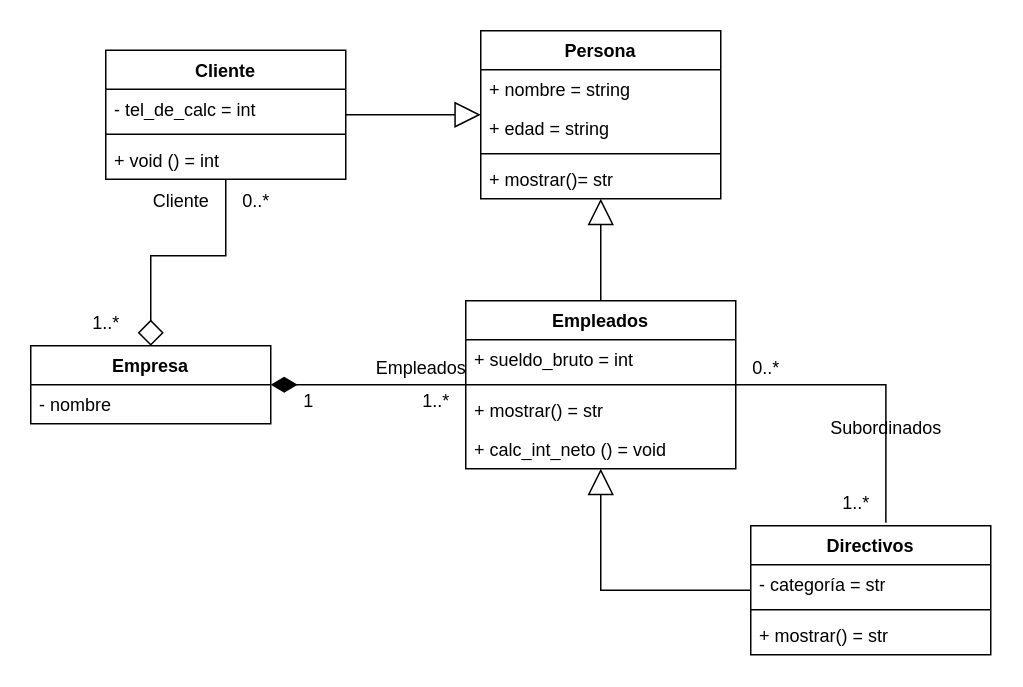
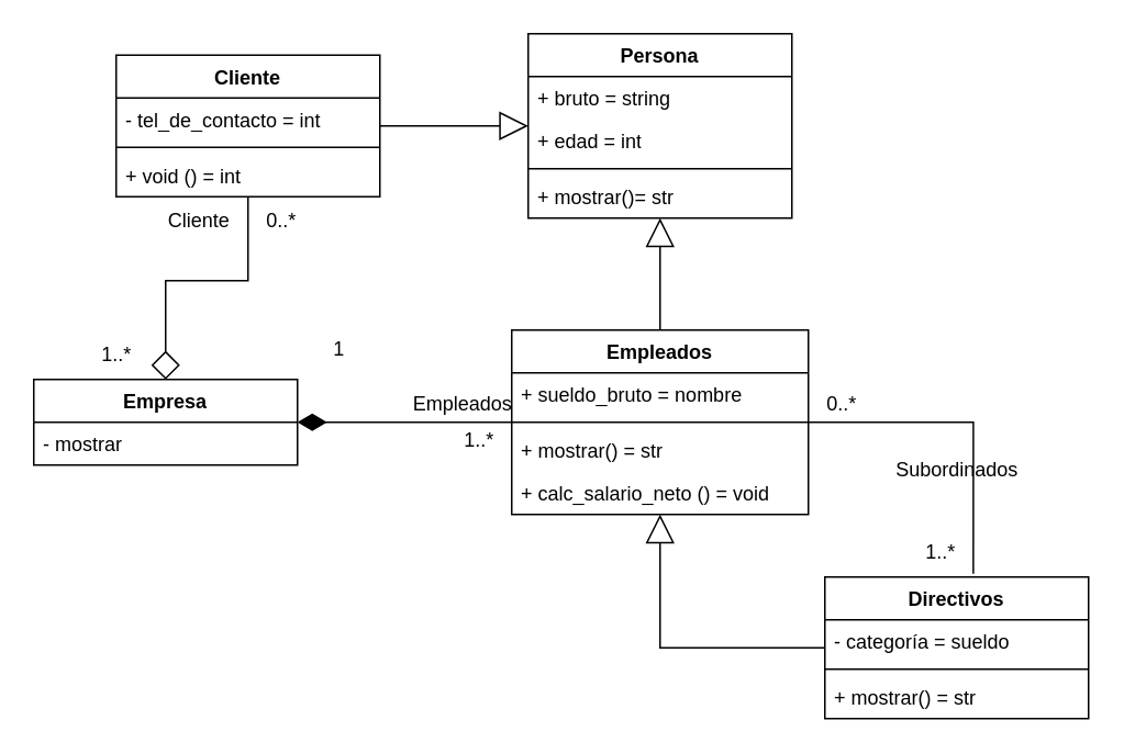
  <mxCell id="0" />
  <mxCell id="1" parent="0" />
  <mxCell id="2" value="Persona" style="swimlane;fontStyle=1;align=center;verticalAlign=top;childLayout=stackLayout;horizontal=1;startSize=26;horizontalStack=0;resizeParent=1;resizeParentMax=0;resizeLast=0;collapsible=1;marginBottom=0;whiteSpace=wrap;html=1;" vertex="1" parent="1"><mxGeometry x="320" y="20" width="160" height="112" as="geometry" /></mxCell>
- <mxCell id="3" value="+ nombre = string&amp;nbsp;" style="text;strokeColor=none;fillColor=none;align=left;verticalAlign=top;spacingLeft=4;spacingRight=4;overflow=hidden;rotatable=0;points=[[0,0.5],[1,0.5]];portConstraint=eastwest;whiteSpace=wrap;html=1;" vertex="1" parent="2"><mxGeometry y="26" width="160" height="26" as="geometry" /></mxCell>
- <mxCell id="4" value="+ edad = string" style="text;strokeColor=none;fillColor=none;align=left;verticalAlign=top;spacingLeft=4;spacingRight=4;overflow=hidden;rotatable=0;points=[[0,0.5],[1,0.5]];portConstraint=eastwest;whiteSpace=wrap;html=1;" vertex="1" parent="2"><mxGeometry y="52" width="160" height="26" as="geometry" /></mxCell>
+ <mxCell id="3" value="+ bruto = string&amp;nbsp;" style="text;strokeColor=none;fillColor=none;align=left;verticalAlign=top;spacingLeft=4;spacingRight=4;overflow=hidden;rotatable=0;points=[[0,0.5],[1,0.5]];portConstraint=eastwest;whiteSpace=wrap;html=1;" vertex="1" parent="2"><mxGeometry y="26" width="160" height="26" as="geometry" /></mxCell>
+ <mxCell id="4" value="+ edad = int" style="text;strokeColor=none;fillColor=none;align=left;verticalAlign=top;spacingLeft=4;spacingRight=4;overflow=hidden;rotatable=0;points=[[0,0.5],[1,0.5]];portConstraint=eastwest;whiteSpace=wrap;html=1;" vertex="1" parent="2"><mxGeometry y="52" width="160" height="26" as="geometry" /></mxCell>
  <mxCell id="5" value="" style="line;strokeWidth=1;fillColor=none;align=left;verticalAlign=middle;spacingTop=-1;spacingLeft=3;spacingRight=3;rotatable=0;labelPosition=right;points=[];portConstraint=eastwest;strokeColor=inherit;" vertex="1" parent="2"><mxGeometry y="78" width="160" height="8" as="geometry" /></mxCell>
  <mxCell id="6" value="+ mostrar()= str" style="text;strokeColor=none;fillColor=none;align=left;verticalAlign=top;spacingLeft=4;spacingRight=4;overflow=hidden;rotatable=0;points=[[0,0.5],[1,0.5]];portConstraint=eastwest;whiteSpace=wrap;html=1;" vertex="1" parent="2"><mxGeometry y="86" width="160" height="26" as="geometry" /></mxCell>
  <mxCell id="7" style="edgeStyle=orthogonalEdgeStyle;rounded=0;orthogonalLoop=1;jettySize=auto;html=1;endArrow=block;endFill=0;endSize=15;" edge="1" parent="1" source="9" target="2"><mxGeometry relative="1" as="geometry" /></mxCell>
  <mxCell id="8" style="edgeStyle=orthogonalEdgeStyle;rounded=0;orthogonalLoop=1;jettySize=auto;html=1;endArrow=diamondThin;endFill=1;endSize=15;" edge="1" parent="1" source="9" target="19"><mxGeometry relative="1" as="geometry" /></mxCell>
  <mxCell id="9" value="Empleados" style="swimlane;fontStyle=1;align=center;verticalAlign=top;childLayout=stackLayout;horizontal=1;startSize=26;horizontalStack=0;resizeParent=1;resizeParentMax=0;resizeLast=0;collapsible=1;marginBottom=0;whiteSpace=wrap;html=1;" vertex="1" parent="1"><mxGeometry x="310" y="200" width="180" height="112" as="geometry" /></mxCell>
- <mxCell id="10" value="+ sueldo_bruto = int" style="text;strokeColor=none;fillColor=none;align=left;verticalAlign=top;spacingLeft=4;spacingRight=4;overflow=hidden;rotatable=0;points=[[0,0.5],[1,0.5]];portConstraint=eastwest;whiteSpace=wrap;html=1;" vertex="1" parent="9"><mxGeometry y="26" width="180" height="26" as="geometry" /></mxCell>
+ <mxCell id="10" value="+ sueldo_bruto = nombre" style="text;strokeColor=none;fillColor=none;align=left;verticalAlign=top;spacingLeft=4;spacingRight=4;overflow=hidden;rotatable=0;points=[[0,0.5],[1,0.5]];portConstraint=eastwest;whiteSpace=wrap;html=1;" vertex="1" parent="9"><mxGeometry y="26" width="180" height="26" as="geometry" /></mxCell>
  <mxCell id="11" value="" style="line;strokeWidth=1;fillColor=none;align=left;verticalAlign=middle;spacingTop=-1;spacingLeft=3;spacingRight=3;rotatable=0;labelPosition=right;points=[];portConstraint=eastwest;strokeColor=inherit;" vertex="1" parent="9"><mxGeometry y="52" width="180" height="8" as="geometry" /></mxCell>
  <mxCell id="12" value="+ mostrar() = str" style="text;strokeColor=none;fillColor=none;align=left;verticalAlign=top;spacingLeft=4;spacingRight=4;overflow=hidden;rotatable=0;points=[[0,0.5],[1,0.5]];portConstraint=eastwest;whiteSpace=wrap;html=1;" vertex="1" parent="9"><mxGeometry y="60" width="180" height="26" as="geometry" /></mxCell>
- <mxCell id="13" value="+ calc_int_neto () = void" style="text;strokeColor=none;fillColor=none;align=left;verticalAlign=top;spacingLeft=4;spacingRight=4;overflow=hidden;rotatable=0;points=[[0,0.5],[1,0.5]];portConstraint=eastwest;whiteSpace=wrap;html=1;" vertex="1" parent="9"><mxGeometry y="86" width="180" height="26" as="geometry" /></mxCell>
+ <mxCell id="13" value="+ calc_salario_neto () = void" style="text;strokeColor=none;fillColor=none;align=left;verticalAlign=top;spacingLeft=4;spacingRight=4;overflow=hidden;rotatable=0;points=[[0,0.5],[1,0.5]];portConstraint=eastwest;whiteSpace=wrap;html=1;" vertex="1" parent="9"><mxGeometry y="86" width="180" height="26" as="geometry" /></mxCell>
  <mxCell id="14" style="edgeStyle=orthogonalEdgeStyle;rounded=0;orthogonalLoop=1;jettySize=auto;html=1;endArrow=block;endFill=0;endSize=15;" edge="1" parent="1" source="15" target="9"><mxGeometry relative="1" as="geometry" /></mxCell>
  <mxCell id="15" value="Directivos" style="swimlane;fontStyle=1;align=center;verticalAlign=top;childLayout=stackLayout;horizontal=1;startSize=26;horizontalStack=0;resizeParent=1;resizeParentMax=0;resizeLast=0;collapsible=1;marginBottom=0;whiteSpace=wrap;html=1;" vertex="1" parent="1"><mxGeometry x="500" y="350" width="160" height="86" as="geometry" /></mxCell>
- <mxCell id="16" value="- categoría = str" style="text;strokeColor=none;fillColor=none;align=left;verticalAlign=top;spacingLeft=4;spacingRight=4;overflow=hidden;rotatable=0;points=[[0,0.5],[1,0.5]];portConstraint=eastwest;whiteSpace=wrap;html=1;" vertex="1" parent="15"><mxGeometry y="26" width="160" height="26" as="geometry" /></mxCell>
+ <mxCell id="16" value="- categoría = sueldo" style="text;strokeColor=none;fillColor=none;align=left;verticalAlign=top;spacingLeft=4;spacingRight=4;overflow=hidden;rotatable=0;points=[[0,0.5],[1,0.5]];portConstraint=eastwest;whiteSpace=wrap;html=1;" vertex="1" parent="15"><mxGeometry y="26" width="160" height="26" as="geometry" /></mxCell>
  <mxCell id="17" value="" style="line;strokeWidth=1;fillColor=none;align=left;verticalAlign=middle;spacingTop=-1;spacingLeft=3;spacingRight=3;rotatable=0;labelPosition=right;points=[];portConstraint=eastwest;strokeColor=inherit;" vertex="1" parent="15"><mxGeometry y="52" width="160" height="8" as="geometry" /></mxCell>
  <mxCell id="18" value="+ mostrar() = str" style="text;strokeColor=none;fillColor=none;align=left;verticalAlign=top;spacingLeft=4;spacingRight=4;overflow=hidden;rotatable=0;points=[[0,0.5],[1,0.5]];portConstraint=eastwest;whiteSpace=wrap;html=1;" vertex="1" parent="15"><mxGeometry y="60" width="160" height="26" as="geometry" /></mxCell>
  <mxCell id="19" value="Empresa" style="swimlane;fontStyle=1;align=center;verticalAlign=top;childLayout=stackLayout;horizontal=1;startSize=26;horizontalStack=0;resizeParent=1;resizeParentMax=0;resizeLast=0;collapsible=1;marginBottom=0;whiteSpace=wrap;html=1;" vertex="1" parent="1"><mxGeometry x="20" y="230" width="160" height="52" as="geometry" /></mxCell>
- <mxCell id="20" value="- nombre" style="text;strokeColor=none;fillColor=none;align=left;verticalAlign=top;spacingLeft=4;spacingRight=4;overflow=hidden;rotatable=0;points=[[0,0.5],[1,0.5]];portConstraint=eastwest;whiteSpace=wrap;html=1;" vertex="1" parent="19"><mxGeometry y="26" width="160" height="26" as="geometry" /></mxCell>
+ <mxCell id="20" value="- mostrar" style="text;strokeColor=none;fillColor=none;align=left;verticalAlign=top;spacingLeft=4;spacingRight=4;overflow=hidden;rotatable=0;points=[[0,0.5],[1,0.5]];portConstraint=eastwest;whiteSpace=wrap;html=1;" vertex="1" parent="19"><mxGeometry y="26" width="160" height="26" as="geometry" /></mxCell>
  <mxCell id="21" style="edgeStyle=orthogonalEdgeStyle;rounded=0;orthogonalLoop=1;jettySize=auto;html=1;strokeColor=default;endArrow=block;endFill=0;startSize=6;endSize=15;" edge="1" parent="1" source="23" target="2"><mxGeometry relative="1" as="geometry" /></mxCell>
  <mxCell id="22" style="edgeStyle=orthogonalEdgeStyle;rounded=0;orthogonalLoop=1;jettySize=auto;html=1;endArrow=diamond;endFill=0;endSize=15;" edge="1" parent="1" source="23" target="19"><mxGeometry relative="1" as="geometry"><Array as="points"><mxPoint x="150" y="170" /><mxPoint x="100" y="170" /></Array></mxGeometry></mxCell>
  <mxCell id="23" value="Cliente" style="swimlane;fontStyle=1;align=center;verticalAlign=top;childLayout=stackLayout;horizontal=1;startSize=26;horizontalStack=0;resizeParent=1;resizeParentMax=0;resizeLast=0;collapsible=1;marginBottom=0;whiteSpace=wrap;html=1;" vertex="1" parent="1"><mxGeometry x="70" y="33" width="160" height="86" as="geometry" /></mxCell>
- <mxCell id="24" value="- tel_de_calc = int&lt;span style=&quot;white-space: pre;&quot;&gt;&#09;&lt;/span&gt;" style="text;strokeColor=none;fillColor=none;align=left;verticalAlign=top;spacingLeft=4;spacingRight=4;overflow=hidden;rotatable=0;points=[[0,0.5],[1,0.5]];portConstraint=eastwest;whiteSpace=wrap;html=1;" vertex="1" parent="23"><mxGeometry y="26" width="160" height="26" as="geometry" /></mxCell>
+ <mxCell id="24" value="- tel_de_contacto = int&lt;span style=&quot;white-space: pre;&quot;&gt;&#09;&lt;/span&gt;" style="text;strokeColor=none;fillColor=none;align=left;verticalAlign=top;spacingLeft=4;spacingRight=4;overflow=hidden;rotatable=0;points=[[0,0.5],[1,0.5]];portConstraint=eastwest;whiteSpace=wrap;html=1;" vertex="1" parent="23"><mxGeometry y="26" width="160" height="26" as="geometry" /></mxCell>
  <mxCell id="25" value="" style="line;strokeWidth=1;fillColor=none;align=left;verticalAlign=middle;spacingTop=-1;spacingLeft=3;spacingRight=3;rotatable=0;labelPosition=right;points=[];portConstraint=eastwest;strokeColor=inherit;" vertex="1" parent="23"><mxGeometry y="52" width="160" height="8" as="geometry" /></mxCell>
  <mxCell id="26" value="+ void () = int" style="text;strokeColor=none;fillColor=none;align=left;verticalAlign=top;spacingLeft=4;spacingRight=4;overflow=hidden;rotatable=0;points=[[0,0.5],[1,0.5]];portConstraint=eastwest;whiteSpace=wrap;html=1;" vertex="1" parent="23"><mxGeometry y="60" width="160" height="26" as="geometry" /></mxCell>
  <mxCell id="27" style="edgeStyle=orthogonalEdgeStyle;rounded=0;orthogonalLoop=1;jettySize=auto;html=1;entryX=0.563;entryY=-0.023;entryDx=0;entryDy=0;entryPerimeter=0;endArrow=none;endFill=0;" edge="1" parent="1" source="9" target="15"><mxGeometry relative="1" as="geometry" /></mxCell>
- <mxCell id="28" value="Subordinados" style="text;html=1;align=center;verticalAlign=middle;resizable=0;points=[];autosize=1;strokeColor=none;fillColor=none;" vertex="1" parent="1"><mxGeometry x="540" y="270" width="100" height="30" as="geometry" /></mxCell>
+ <mxCell id="28" value="Subordinados" style="text;html=1;align=center;verticalAlign=middle;resizable=0;points=[];autosize=1;strokeColor=none;fillColor=none;" vertex="1" parent="1"><mxGeometry x="530" y="270" width="100" height="30" as="geometry" /></mxCell>
  <mxCell id="29" value="0..*" style="text;html=1;align=center;verticalAlign=middle;resizable=0;points=[];autosize=1;strokeColor=none;fillColor=none;" vertex="1" parent="1"><mxGeometry x="490" y="230" width="40" height="30" as="geometry" /></mxCell>
  <mxCell id="30" value="1..*" style="text;html=1;align=center;verticalAlign=middle;resizable=0;points=[];autosize=1;strokeColor=none;fillColor=none;" vertex="1" parent="1"><mxGeometry x="550" y="320" width="40" height="30" as="geometry" /></mxCell>
  <mxCell id="31" value="Empleados" style="text;html=1;align=center;verticalAlign=middle;resizable=0;points=[];autosize=1;strokeColor=none;fillColor=none;" vertex="1" parent="1"><mxGeometry x="240" y="230" width="80" height="30" as="geometry" /></mxCell>
  <mxCell id="32" value="1..*" style="text;html=1;align=center;verticalAlign=middle;resizable=0;points=[];autosize=1;strokeColor=none;fillColor=none;" vertex="1" parent="1"><mxGeometry x="270" y="252" width="40" height="30" as="geometry" /></mxCell>
- <mxCell id="33" value="1" style="text;html=1;align=center;verticalAlign=middle;resizable=0;points=[];autosize=1;strokeColor=none;fillColor=none;" vertex="1" parent="1"><mxGeometry x="190" y="252" width="30" height="30" as="geometry" /></mxCell>
+ <mxCell id="33" value="1" style="text;html=1;align=center;verticalAlign=middle;resizable=0;points=[];autosize=1;strokeColor=none;fillColor=none;" vertex="1" parent="1"><mxGeometry x="190" y="197" width="30" height="30" as="geometry" /></mxCell>
  <mxCell id="34" value="Cliente" style="text;html=1;align=center;verticalAlign=middle;resizable=0;points=[];autosize=1;strokeColor=none;fillColor=none;" vertex="1" parent="1"><mxGeometry x="90" y="119" width="60" height="30" as="geometry" /></mxCell>
  <mxCell id="35" value="0..*" style="text;html=1;align=center;verticalAlign=middle;resizable=0;points=[];autosize=1;strokeColor=none;fillColor=none;" vertex="1" parent="1"><mxGeometry x="150" y="119" width="40" height="30" as="geometry" /></mxCell>
  <mxCell id="36" value="1..*" style="text;html=1;align=center;verticalAlign=middle;resizable=0;points=[];autosize=1;strokeColor=none;fillColor=none;" vertex="1" parent="1"><mxGeometry x="50" y="200" width="40" height="30" as="geometry" /></mxCell>
